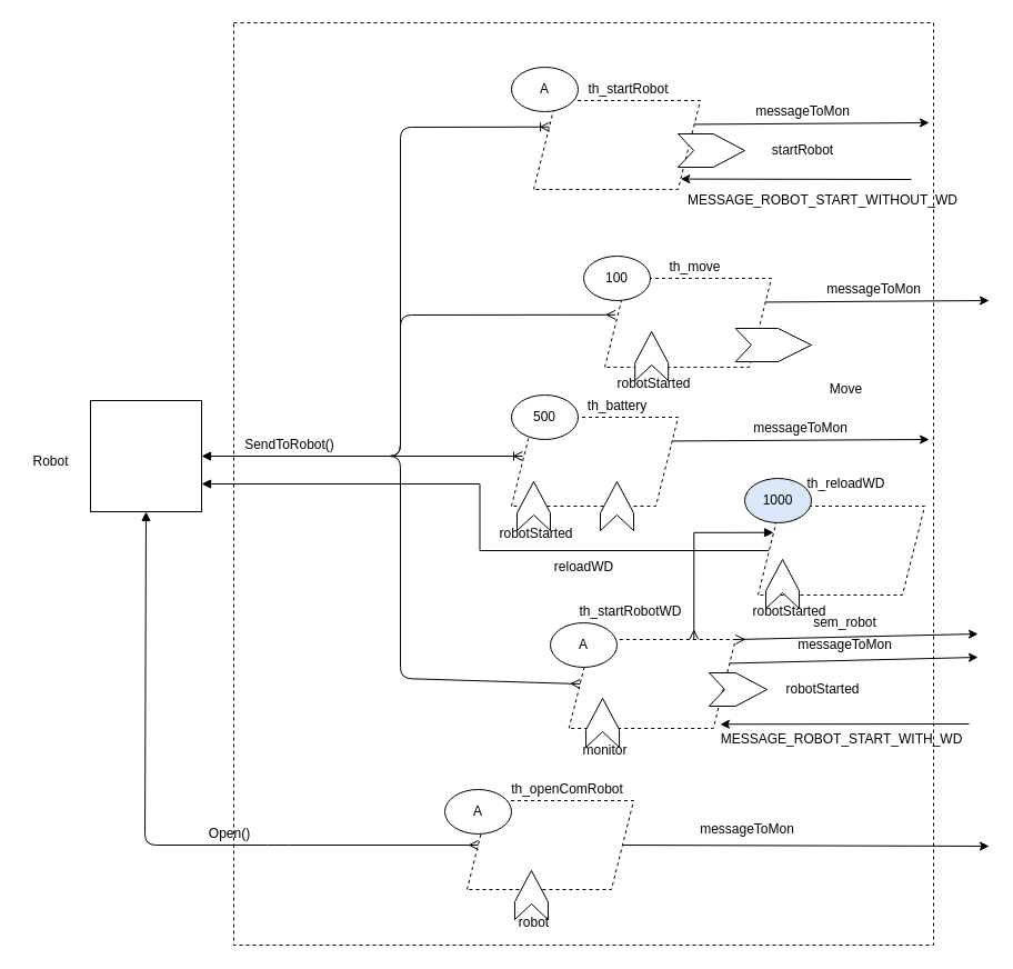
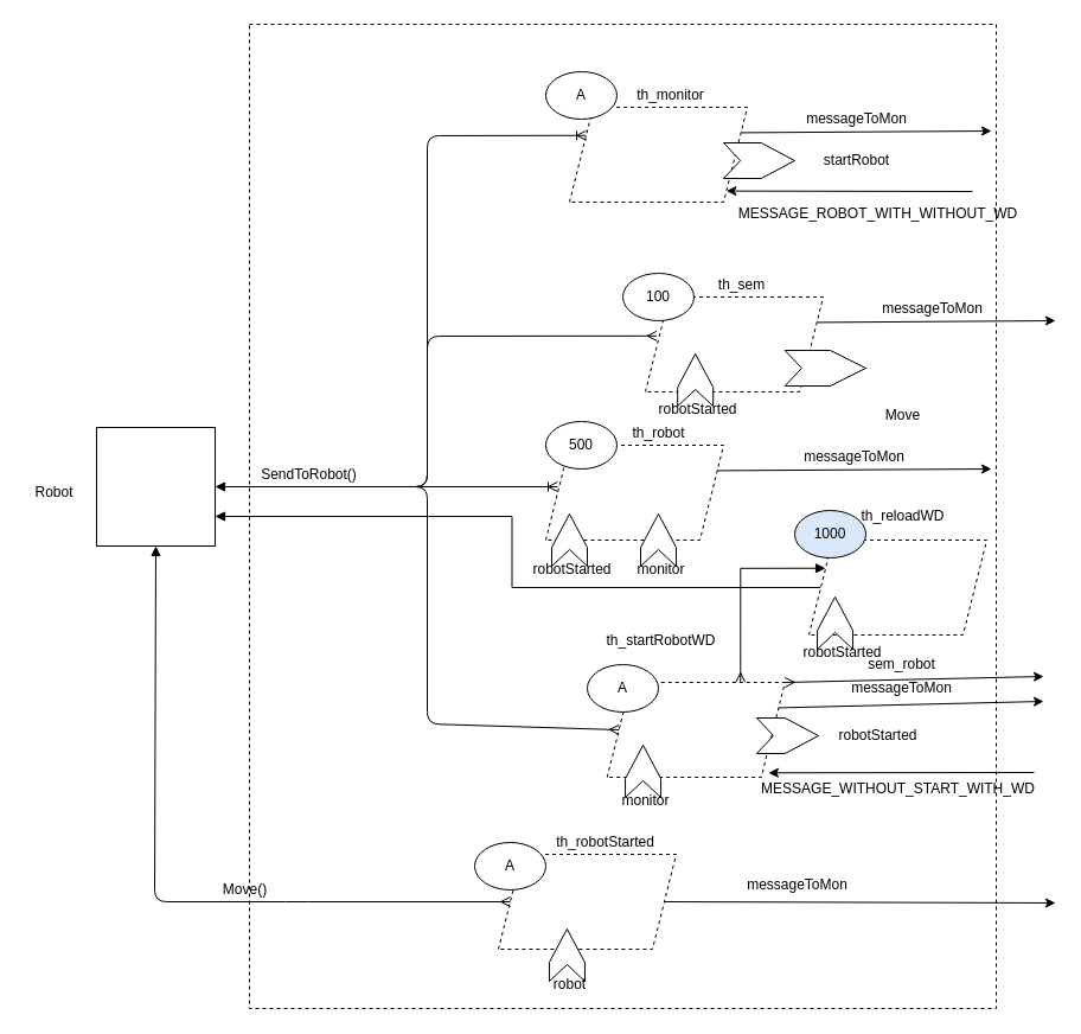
  <mxCell id="0" />
  <mxCell id="1" parent="0" />
  <mxCell id="2" value="" style="shape=parallelogram;perimeter=parallelogramPerimeter;whiteSpace=wrap;html=1;fixedSize=1;dashed=1;" vertex="1" parent="1"><mxGeometry x="480" y="90" width="150" height="80" as="geometry" /></mxCell>
- <mxCell id="3" value="th_startRobot" style="text;html=1;align=center;verticalAlign=middle;resizable=0;points=[];autosize=1;strokeColor=none;" vertex="1" parent="1"><mxGeometry x="520" y="70" width="90" height="20" as="geometry" /></mxCell>
+ <mxCell id="3" value="th_monitor" style="text;html=1;align=center;verticalAlign=middle;resizable=0;points=[];autosize=1;strokeColor=none;" vertex="1" parent="1"><mxGeometry x="520" y="70" width="90" height="20" as="geometry" /></mxCell>
  <mxCell id="4" value="" style="shape=parallelogram;perimeter=parallelogramPerimeter;whiteSpace=wrap;html=1;fixedSize=1;dashed=1;" vertex="1" parent="1"><mxGeometry x="544" y="250" width="150" height="80" as="geometry" /></mxCell>
- <mxCell id="5" value="th_move" style="text;html=1;align=center;verticalAlign=middle;resizable=0;points=[];autosize=1;strokeColor=none;" vertex="1" parent="1"><mxGeometry x="595" y="230" width="60" height="20" as="geometry" /></mxCell>
+ <mxCell id="5" value="th_sem" style="text;html=1;align=center;verticalAlign=middle;resizable=0;points=[];autosize=1;strokeColor=none;" vertex="1" parent="1"><mxGeometry x="595" y="230" width="60" height="20" as="geometry" /></mxCell>
  <mxCell id="6" value="" style="shape=parallelogram;perimeter=parallelogramPerimeter;whiteSpace=wrap;html=1;fixedSize=1;dashed=1;" vertex="1" parent="1"><mxGeometry x="460" y="375" width="150" height="80" as="geometry" /></mxCell>
- <mxCell id="7" value="th_battery" style="text;html=1;align=center;verticalAlign=middle;resizable=0;points=[];autosize=1;strokeColor=none;" vertex="1" parent="1"><mxGeometry x="520" y="355" width="70" height="20" as="geometry" /></mxCell>
+ <mxCell id="7" value="th_robot" style="text;html=1;align=center;verticalAlign=middle;resizable=0;points=[];autosize=1;strokeColor=none;" vertex="1" parent="1"><mxGeometry x="520" y="355" width="70" height="20" as="geometry" /></mxCell>
  <mxCell id="8" value="" style="shape=parallelogram;perimeter=parallelogramPerimeter;whiteSpace=wrap;html=1;fixedSize=1;dashed=1;" vertex="1" parent="1"><mxGeometry x="420" y="720" width="150" height="80" as="geometry" /></mxCell>
- <mxCell id="9" value="th_openComRobot" style="text;html=1;align=center;verticalAlign=middle;resizable=0;points=[];autosize=1;strokeColor=none;" vertex="1" parent="1"><mxGeometry x="450" y="700" width="120" height="20" as="geometry" /></mxCell>
+ <mxCell id="9" value="th_robotStarted" style="text;html=1;align=center;verticalAlign=middle;resizable=0;points=[];autosize=1;strokeColor=none;" vertex="1" parent="1"><mxGeometry x="450" y="700" width="120" height="20" as="geometry" /></mxCell>
  <mxCell id="10" style="edgeStyle=orthogonalEdgeStyle;rounded=0;orthogonalLoop=1;jettySize=auto;html=1;exitX=0.75;exitY=0;exitDx=0;exitDy=0;entryX=0;entryY=0.25;entryDx=0;entryDy=0;startArrow=ERmany;startFill=0;endArrow=block;endFill=1;" edge="1" parent="1" source="11" target="50"><mxGeometry relative="1" as="geometry"><Array as="points"><mxPoint x="624" y="479" /></Array></mxGeometry></mxCell>
  <mxCell id="11" value="" style="shape=parallelogram;perimeter=parallelogramPerimeter;whiteSpace=wrap;html=1;fixedSize=1;dashed=1;" vertex="1" parent="1"><mxGeometry x="511.76" y="575" width="150" height="80" as="geometry" /></mxCell>
- <mxCell id="12" value="th_startRobotWD" style="text;html=1;align=center;verticalAlign=middle;resizable=0;points=[];autosize=1;strokeColor=none;" vertex="1" parent="1"><mxGeometry x="511.76" y="540" width="110" height="20" as="geometry" /></mxCell>
+ <mxCell id="12" value="th_startRobotWD" style="text;html=1;align=center;verticalAlign=middle;resizable=0;points=[];autosize=1;strokeColor=none;" vertex="1" parent="1"><mxGeometry x="501.76" y="530" width="110" height="20" as="geometry" /></mxCell>
  <mxCell id="13" value="Robot" style="text;html=1;align=center;verticalAlign=middle;resizable=0;points=[];autosize=1;strokeColor=none;" vertex="1" parent="1"><mxGeometry x="20" y="405" width="50" height="20" as="geometry" /></mxCell>
  <mxCell id="14" value="" style="whiteSpace=wrap;html=1;aspect=fixed;" vertex="1" parent="1"><mxGeometry x="81" y="360" width="100" height="100" as="geometry" /></mxCell>
  <mxCell id="15" value="" style="endArrow=ERoneToMany;html=1;entryX=0;entryY=0.5;entryDx=0;entryDy=0;endFill=0;" edge="1" parent="1"><mxGeometry width="50" height="50" relative="1" as="geometry"><mxPoint x="240" y="410" as="sourcePoint" /><mxPoint x="470" y="410" as="targetPoint" /></mxGeometry></mxCell>
  <mxCell id="16" value="" style="endArrow=ERoneToMany;startArrow=block;html=1;exitX=1;exitY=0.5;exitDx=0;exitDy=0;entryX=0;entryY=0.25;entryDx=0;entryDy=0;startFill=1;endFill=0;" edge="1" parent="1" source="14" target="2"><mxGeometry width="50" height="50" relative="1" as="geometry"><mxPoint x="510" y="460" as="sourcePoint" /><mxPoint x="560" y="410" as="targetPoint" /><Array as="points"><mxPoint x="360" y="410" /><mxPoint x="360" y="114" /></Array></mxGeometry></mxCell>
  <mxCell id="17" value="" style="endArrow=ERmany;html=1;entryX=0.064;entryY=0.41;entryDx=0;entryDy=0;entryPerimeter=0;endFill=0;" edge="1" parent="1" target="4"><mxGeometry width="50" height="50" relative="1" as="geometry"><mxPoint x="310" y="410" as="sourcePoint" /><mxPoint x="560" y="410" as="targetPoint" /><Array as="points"><mxPoint x="360" y="410" /><mxPoint x="360" y="283" /></Array></mxGeometry></mxCell>
  <mxCell id="18" value="" style="endArrow=ERmany;html=1;entryX=0;entryY=0.5;entryDx=0;entryDy=0;endFill=0;" edge="1" parent="1" target="11"><mxGeometry width="50" height="50" relative="1" as="geometry"><mxPoint x="260" y="410" as="sourcePoint" /><mxPoint x="560" y="410" as="targetPoint" /><Array as="points"><mxPoint x="360" y="410" /><mxPoint x="360" y="610" /></Array></mxGeometry></mxCell>
  <mxCell id="19" value="SendToRobot()" style="text;html=1;align=center;verticalAlign=middle;resizable=0;points=[];autosize=1;strokeColor=none;" vertex="1" parent="1"><mxGeometry x="210" y="390" width="100" height="20" as="geometry" /></mxCell>
  <mxCell id="20" value="" style="endArrow=ERmany;html=1;entryX=0;entryY=0.5;entryDx=0;entryDy=0;endFill=0;exitX=0.5;exitY=1;exitDx=0;exitDy=0;startArrow=block;startFill=1;" edge="1" parent="1" source="14" target="8"><mxGeometry width="50" height="50" relative="1" as="geometry"><mxPoint x="150" y="560" as="sourcePoint" /><mxPoint x="420" y="760" as="targetPoint" /><Array as="points"><mxPoint y="760" x="130" /><mxPoint x="250" y="760" /></Array></mxGeometry></mxCell>
- <mxCell id="21" value="Open()" style="text;html=1;align=center;verticalAlign=middle;resizable=0;points=[];autosize=1;strokeColor=none;" vertex="1" parent="1"><mxGeometry x="181" y="740" width="50" height="20" as="geometry" /></mxCell>
+ <mxCell id="21" value="Move()" style="text;html=1;align=center;verticalAlign=middle;resizable=0;points=[];autosize=1;strokeColor=none;" vertex="1" parent="1"><mxGeometry x="181" y="740" width="50" height="20" as="geometry" /></mxCell>
  <mxCell id="22" value="" style="endArrow=classic;html=1;exitX=1;exitY=0;exitDx=0;exitDy=0;startArrow=ERmany;startFill=0;" edge="1" parent="1" source="11"><mxGeometry width="50" height="50" relative="1" as="geometry"><mxPoint x="510" y="460" as="sourcePoint" /><mxPoint x="880" y="570" as="targetPoint" /></mxGeometry></mxCell>
  <mxCell id="23" value="sem_robot" style="text;html=1;align=center;verticalAlign=middle;resizable=0;points=[];autosize=1;strokeColor=none;" vertex="1" parent="1"><mxGeometry x="710" y="550" width="100" height="20" as="geometry" /></mxCell>
  <mxCell id="24" value="" style="endArrow=classic;html=1;startArrow=none;startFill=0;exitX=1;exitY=0.25;exitDx=0;exitDy=0;" edge="1" parent="1" source="4"><mxGeometry width="50" height="50" relative="1" as="geometry"><mxPoint x="694" y="269.2" as="sourcePoint" /><mxPoint x="890" y="270" as="targetPoint" /></mxGeometry></mxCell>
  <mxCell id="25" value="messageToMon" style="text;html=1;align=center;verticalAlign=middle;resizable=0;points=[];autosize=1;strokeColor=none;" vertex="1" parent="1"><mxGeometry x="736.05" y="250" width="100" height="20" as="geometry" /></mxCell>
  <mxCell id="26" value="" style="endArrow=classic;html=1;startArrow=none;startFill=0;exitX=1;exitY=0.25;exitDx=0;exitDy=0;" edge="1" parent="1" source="2"><mxGeometry width="50" height="50" relative="1" as="geometry"><mxPoint x="620.34" y="118.838" as="sourcePoint" /><mxPoint x="836" y="110" as="targetPoint" /></mxGeometry></mxCell>
  <mxCell id="27" value="messageToMon" style="text;html=1;align=center;verticalAlign=middle;resizable=0;points=[];autosize=1;strokeColor=none;" vertex="1" parent="1"><mxGeometry x="672.1" y="90" width="100" height="20" as="geometry" /></mxCell>
  <mxCell id="28" value="" style="endArrow=classic;html=1;startArrow=none;startFill=0;exitX=1;exitY=0.25;exitDx=0;exitDy=0;" edge="1" parent="1" source="6"><mxGeometry width="50" height="50" relative="1" as="geometry"><mxPoint x="620.34" y="398.838" as="sourcePoint" /><mxPoint x="836.05" y="395" as="targetPoint" /></mxGeometry></mxCell>
  <mxCell id="29" value="messageToMon" style="text;html=1;align=center;verticalAlign=middle;resizable=0;points=[];autosize=1;strokeColor=none;" vertex="1" parent="1"><mxGeometry x="670" y="375" width="100" height="20" as="geometry" /></mxCell>
  <mxCell id="30" value="" style="endArrow=classic;html=1;startArrow=none;startFill=0;exitX=1;exitY=0.25;exitDx=0;exitDy=0;" edge="1" parent="1" source="11"><mxGeometry width="50" height="50" relative="1" as="geometry"><mxPoint x="670" y="638.838" as="sourcePoint" /><mxPoint x="880" y="591" as="targetPoint" /></mxGeometry></mxCell>
  <mxCell id="31" value="messageToMon" style="text;html=1;align=center;verticalAlign=middle;resizable=0;points=[];autosize=1;strokeColor=none;" vertex="1" parent="1"><mxGeometry x="710" y="570" width="100" height="20" as="geometry" /></mxCell>
  <mxCell id="32" value="" style="endArrow=classic;html=1;startArrow=none;startFill=0;exitX=1;exitY=0.5;exitDx=0;exitDy=0;" edge="1" parent="1" source="8"><mxGeometry width="50" height="50" relative="1" as="geometry"><mxPoint x="570" y="764.418" as="sourcePoint" /><mxPoint x="890" y="761" as="targetPoint" /></mxGeometry></mxCell>
  <mxCell id="33" value="messageToMon" style="text;html=1;align=center;verticalAlign=middle;resizable=0;points=[];autosize=1;strokeColor=none;" vertex="1" parent="1"><mxGeometry x="621.76" y="735.58" width="100" height="20" as="geometry" /></mxCell>
  <mxCell id="34" value="A" style="ellipse;whiteSpace=wrap;html=1;" vertex="1" parent="1"><mxGeometry x="460" y="60" width="60" height="40" as="geometry" /></mxCell>
  <mxCell id="35" value="A" style="ellipse;whiteSpace=wrap;html=1;" vertex="1" parent="1"><mxGeometry x="495" y="560" width="60" height="40" as="geometry" /></mxCell>
  <mxCell id="36" value="100&lt;span style=&quot;color: rgba(0 , 0 , 0 , 0) ; font-family: monospace ; font-size: 0px&quot;&gt;%3CmxGraphModel%3E%3Croot%3E%3CmxCell%20id%3D%220%22%2F%3E%3CmxCell%20id%3D%221%22%20parent%3D%220%22%2F%3E%3CmxCell%20id%3D%222%22%20value%3D%22A%22%20style%3D%22ellipse%3BwhiteSpace%3Dwrap%3Bhtml%3D1%3B%22%20vertex%3D%221%22%20parent%3D%221%22%3E%3CmxGeometry%20x%3D%22330%22%20y%3D%22120%22%20width%3D%2260%22%20height%3D%2240%22%20as%3D%22geometry%22%2F%3E%3C%2FmxCell%3E%3C%2Froot%3E%3C%2FmxGraphModel%3E&lt;/span&gt;" style="ellipse;whiteSpace=wrap;html=1;" vertex="1" parent="1"><mxGeometry x="525" y="230" width="60" height="40" as="geometry" /></mxCell>
  <mxCell id="37" value="500&lt;span style=&quot;color: rgba(0 , 0 , 0 , 0) ; font-family: monospace ; font-size: 0px&quot;&gt;%3CmxGraphModel%3E%3Croot%3E%3CmxCell%20id%3D%220%22%2F%3E%3CmxCell%20id%3D%221%22%20parent%3D%220%22%2F%3E%3CmxCell%20id%3D%222%22%20value%3D%22A%22%20style%3D%22ellipse%3BwhiteSpace%3Dwrap%3Bhtml%3D1%3B%22%20vertex%3D%221%22%20parent%3D%221%22%3E%3CmxGeometry%20x%3D%22330%22%20y%3D%22120%22%20width%3D%2260%22%20height%3D%2240%22%20as%3D%22geometry%22%2F%3E%3C%2FmxCell%3E%3C%2Froot%3E%3C%2FmxGraphModel%3E&lt;/span&gt;" style="ellipse;whiteSpace=wrap;html=1;" vertex="1" parent="1"><mxGeometry x="460" y="355" width="60" height="40" as="geometry" /></mxCell>
  <mxCell id="38" value="A" style="ellipse;whiteSpace=wrap;html=1;" vertex="1" parent="1"><mxGeometry x="400" y="710" width="60" height="40" as="geometry" /></mxCell>
  <mxCell id="39" value="" style="endArrow=classic;html=1;entryX=1;entryY=1;entryDx=0;entryDy=0;" edge="1" parent="1" target="2"><mxGeometry width="50" height="50" relative="1" as="geometry"><mxPoint x="820" y="161" as="sourcePoint" /><mxPoint x="614.938" y="165.25" as="targetPoint" /></mxGeometry></mxCell>
- <mxCell id="40" value="MESSAGE_ROBOT_START_WITHOUT_WD" style="text;html=1;align=center;verticalAlign=middle;resizable=0;points=[];autosize=1;strokeColor=none;" vertex="1" parent="1"><mxGeometry x="610" y="170" width="260" height="20" as="geometry" /></mxCell>
+ <mxCell id="40" value="MESSAGE_ROBOT_WITH_WITHOUT_WD" style="text;html=1;align=center;verticalAlign=middle;resizable=0;points=[];autosize=1;strokeColor=none;" vertex="1" parent="1"><mxGeometry x="610" y="170" width="260" height="20" as="geometry" /></mxCell>
  <mxCell id="41" value="" style="endArrow=classic;html=1;entryX=1;entryY=0.75;entryDx=0;entryDy=0;" edge="1" parent="1"><mxGeometry width="50" height="50" relative="1" as="geometry"><mxPoint x="872" y="651" as="sourcePoint" /><mxPoint x="647.938" y="651.25" as="targetPoint" /></mxGeometry></mxCell>
- <mxCell id="42" value="MESSAGE_ROBOT_START_WITH_WD" style="text;html=1;align=center;verticalAlign=middle;resizable=0;points=[];autosize=1;strokeColor=none;" vertex="1" parent="1"><mxGeometry x="642" y="655" width="230" height="20" as="geometry" /></mxCell>
+ <mxCell id="42" value="MESSAGE_WITHOUT_START_WITH_WD" style="text;html=1;align=center;verticalAlign=middle;resizable=0;points=[];autosize=1;strokeColor=none;" vertex="1" parent="1"><mxGeometry x="642" y="655" width="230" height="20" as="geometry" /></mxCell>
  <mxCell id="43" value="" style="html=1;shadow=0;dashed=0;align=center;verticalAlign=middle;shape=mxgraph.arrows2.arrow;dy=0;dx=30;notch=14.12;" vertex="1" parent="1"><mxGeometry x="661.76" y="295" width="68.24" height="30" as="geometry" /></mxCell>
  <mxCell id="44" value="Move" style="text;html=1;align=center;verticalAlign=middle;resizable=0;points=[];autosize=1;strokeColor=none;" vertex="1" parent="1"><mxGeometry x="740.94" y="340" width="40" height="20" as="geometry" /></mxCell>
  <mxCell id="45" value="" style="html=1;shadow=0;dashed=0;align=center;verticalAlign=middle;shape=mxgraph.arrows2.arrow;dy=0;dx=28.24;notch=14.12;" vertex="1" parent="1"><mxGeometry x="637.94" y="605" width="52.06" height="30" as="geometry" /></mxCell>
  <mxCell id="46" value="robotStarted" style="text;html=1;align=center;verticalAlign=middle;resizable=0;points=[];autosize=1;strokeColor=none;" vertex="1" parent="1"><mxGeometry x="700" y="610" width="80" height="20" as="geometry" /></mxCell>
  <mxCell id="47" value="" style="html=1;shadow=0;dashed=0;align=center;verticalAlign=middle;shape=mxgraph.arrows2.arrow;dy=0;dx=28.24;notch=14.12;" vertex="1" parent="1"><mxGeometry x="610" y="120" width="60" height="30" as="geometry" /></mxCell>
  <mxCell id="48" value="startRobot" style="text;html=1;align=center;verticalAlign=middle;resizable=0;points=[];autosize=1;strokeColor=none;" vertex="1" parent="1"><mxGeometry x="687.1" y="125" width="70" height="20" as="geometry" /></mxCell>
  <mxCell id="49" style="edgeStyle=orthogonalEdgeStyle;rounded=0;orthogonalLoop=1;jettySize=auto;html=1;startArrow=none;startFill=0;endArrow=block;endFill=1;entryX=1;entryY=0.75;entryDx=0;entryDy=0;" edge="1" parent="1" source="50" target="14"><mxGeometry relative="1" as="geometry"><mxPoint x="960" y="495" as="targetPoint" /></mxGeometry></mxCell>
  <mxCell id="50" value="" style="shape=parallelogram;perimeter=parallelogramPerimeter;whiteSpace=wrap;html=1;fixedSize=1;dashed=1;" vertex="1" parent="1"><mxGeometry x="682" y="455" width="150" height="80" as="geometry" /></mxCell>
  <mxCell id="51" value="th_reloadWD" style="text;html=1;align=center;verticalAlign=middle;resizable=0;points=[];autosize=1;strokeColor=none;" vertex="1" parent="1"><mxGeometry x="715.94" y="425" width="90" height="20" as="geometry" /></mxCell>
  <mxCell id="52" value="1000" style="ellipse;whiteSpace=wrap;html=1;fillColor=#dae8fc;" vertex="1" parent="1"><mxGeometry x="670" y="430" width="60" height="40" as="geometry" /></mxCell>
- <mxCell id="53" value="reloadWD" style="text;html=1;align=center;verticalAlign=middle;resizable=0;points=[];autosize=1;strokeColor=none;" vertex="1" parent="1"><mxGeometry x="490" y="500" width="70" height="20" as="geometry" /></mxCell>
  <mxCell id="54" value="" style="html=1;shadow=0;dashed=0;align=center;verticalAlign=middle;shape=mxgraph.arrows2.arrow;dy=0;dx=28.24;notch=14.12;rotation=-90;" vertex="1" parent="1"><mxGeometry x="455.88" y="790" width="44.12" height="30" as="geometry" /></mxCell>
  <mxCell id="55" value="robot" style="text;html=1;align=center;verticalAlign=middle;resizable=0;points=[];autosize=1;strokeColor=none;" vertex="1" parent="1"><mxGeometry x="460" y="820" width="40" height="20" as="geometry" /></mxCell>
  <mxCell id="56" value="" style="html=1;shadow=0;dashed=0;align=center;verticalAlign=middle;shape=mxgraph.arrows2.arrow;dy=0;dx=28.24;notch=14.12;rotation=-90;" vertex="1" parent="1"><mxGeometry x="682" y="510" width="44.12" height="30" as="geometry" /></mxCell>
  <mxCell id="57" value="robotStarted" style="text;html=1;align=center;verticalAlign=middle;resizable=0;points=[];autosize=1;strokeColor=none;" vertex="1" parent="1"><mxGeometry x="670" y="540" width="80" height="20" as="geometry" /></mxCell>
  <mxCell id="58" value="" style="html=1;shadow=0;dashed=0;align=center;verticalAlign=middle;shape=mxgraph.arrows2.arrow;dy=0;dx=28.24;notch=14.12;rotation=-90;" vertex="1" parent="1"><mxGeometry x="520" y="635" width="44.12" height="30" as="geometry" /></mxCell>
  <mxCell id="59" value="monitor&lt;span style=&quot;color: rgba(0 , 0 , 0 , 0) ; font-family: monospace ; font-size: 0px&quot;&gt;%3CmxGraphModel%3E%3Croot%3E%3CmxCell%20id%3D%220%22%2F%3E%3CmxCell%20id%3D%221%22%20parent%3D%220%22%2F%3E%3CmxCell%20id%3D%222%22%20value%3D%22%22%20style%3D%22html%3D1%3Bshadow%3D0%3Bdashed%3D0%3Balign%3Dcenter%3BverticalAlign%3Dmiddle%3Bshape%3Dmxgraph.arrows2.arrow%3Bdy%3D0%3Bdx%3D28.24%3Bnotch%3D14.12%3Brotation%3D-90%3B%22%20vertex%3D%221%22%20parent%3D%221%22%3E%3CmxGeometry%20x%3D%22325.88%22%20y%3D%22850%22%20width%3D%2244.12%22%20height%3D%2230%22%20as%3D%22geometry%22%2F%3E%3C%2FmxCell%3E%3CmxCell%20id%3D%223%22%20value%3D%22robot%22%20style%3D%22text%3Bhtml%3D1%3Balign%3Dcenter%3BverticalAlign%3Dmiddle%3Bresizable%3D0%3Bpoints%3D%5B%5D%3Bautosize%3D1%3BstrokeColor%3Dnone%3B%22%20vertex%3D%221%22%20parent%3D%221%22%3E%3CmxGeometry%20x%3D%22330%22%20y%3D%22880%22%20width%3D%2240%22%20height%3D%2220%22%20as%3D%22geometry%22%2F%3E%3C%2FmxCell%3E%3C%2Froot%3E%3C%2FmxGraphModel%3E&lt;/span&gt;" style="text;html=1;align=center;verticalAlign=middle;resizable=0;points=[];autosize=1;strokeColor=none;" vertex="1" parent="1"><mxGeometry x="514.12" y="665" width="60" height="20" as="geometry" /></mxCell>
  <mxCell id="60" value="" style="html=1;shadow=0;dashed=0;align=center;verticalAlign=middle;shape=mxgraph.arrows2.arrow;dy=0;dx=28.24;notch=14.12;rotation=-90;" vertex="1" parent="1"><mxGeometry x="564.12" y="305" width="44.12" height="30" as="geometry" /></mxCell>
  <mxCell id="61" value="robotStarted" style="text;html=1;align=center;verticalAlign=middle;resizable=0;points=[];autosize=1;strokeColor=none;" vertex="1" parent="1"><mxGeometry x="548.24" y="335" width="80" height="20" as="geometry" /></mxCell>
  <mxCell id="62" value="" style="html=1;shadow=0;dashed=0;align=center;verticalAlign=middle;shape=mxgraph.arrows2.arrow;dy=0;dx=28.24;notch=14.12;rotation=-90;" vertex="1" parent="1"><mxGeometry x="457.94" y="440" width="44.12" height="30" as="geometry" /></mxCell>
  <mxCell id="63" value="robotStarted&lt;span style=&quot;color: rgba(0 , 0 , 0 , 0) ; font-family: monospace ; font-size: 0px&quot;&gt;%3CmxGraphModel%3E%3Croot%3E%3CmxCell%20id%3D%220%22%2F%3E%3CmxCell%20id%3D%221%22%20parent%3D%220%22%2F%3E%3CmxCell%20id%3D%222%22%20value%3D%22%22%20style%3D%22html%3D1%3Bshadow%3D0%3Bdashed%3D0%3Balign%3Dcenter%3BverticalAlign%3Dmiddle%3Bshape%3Dmxgraph.arrows2.arrow%3Bdy%3D0%3Bdx%3D28.24%3Bnotch%3D14.12%3Brotation%3D-90%3B%22%20vertex%3D%221%22%20parent%3D%221%22%3E%3CmxGeometry%20x%3D%22325.88%22%20y%3D%22850%22%20width%3D%2244.12%22%20height%3D%2230%22%20as%3D%22geometry%22%2F%3E%3C%2FmxCell%3E%3CmxCell%20id%3D%223%22%20value%3D%22robot%22%20style%3D%22text%3Bhtml%3D1%3Balign%3Dcenter%3BverticalAlign%3Dmiddle%3Bresizable%3D0%3Bpoints%3D%5B%5D%3Bautosize%3D1%3BstrokeColor%3Dnone%3B%22%20vertex%3D%221%22%20parent%3D%221%22%3E%3CmxGeometry%20x%3D%22330%22%20y%3D%22880%22%20width%3D%2240%22%20height%3D%2220%22%20as%3D%22geometry%22%2F%3E%3C%2FmxCell%3E%3C%2Froot%3E%3C%2FmxGraphModel%3E&lt;/span&gt;" style="text;html=1;align=center;verticalAlign=middle;resizable=0;points=[];autosize=1;strokeColor=none;" vertex="1" parent="1"><mxGeometry x="442.06" y="470" width="80" height="20" as="geometry" /></mxCell>
  <mxCell id="64" value="" style="html=1;shadow=0;dashed=0;align=center;verticalAlign=middle;shape=mxgraph.arrows2.arrow;dy=0;dx=28.24;notch=14.12;rotation=-90;" vertex="1" parent="1"><mxGeometry x="532.94" y="440" width="44.12" height="30" as="geometry" /></mxCell>
+ <mxCell id="65" value="monitor" style="text;html=1;align=center;verticalAlign=middle;resizable=0;points=[];autosize=1;strokeColor=none;" vertex="1" parent="1"><mxGeometry x="527.06" y="470" width="60" height="20" as="geometry" /></mxCell>
  <mxCell id="66" value="" style="rounded=0;whiteSpace=wrap;html=1;fillColor=none;dashed=1;" vertex="1" parent="1"><mxGeometry x="210" y="20" width="630" height="830" as="geometry" /></mxCell>
